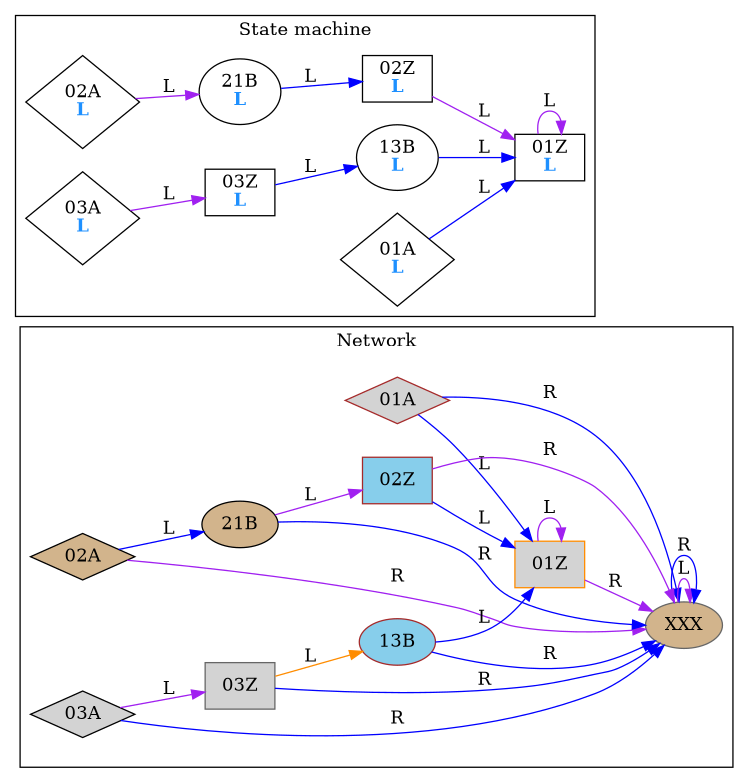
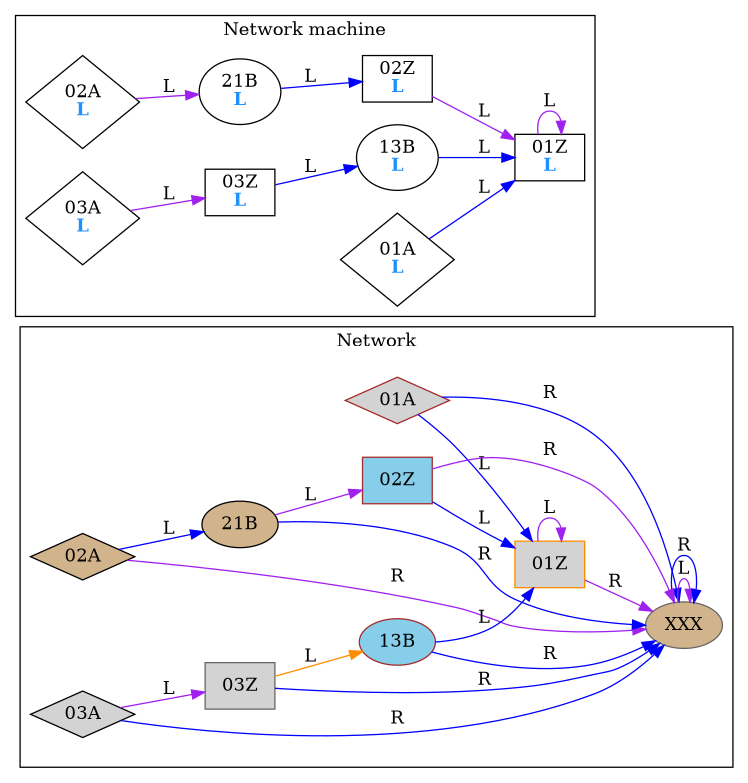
  digraph {
    rankdir=LR
    node [shape=diamond style=filled]
    edge [color=blue]
    n1 [label="01A" fillcolor=lightgrey color=brown]
    n2 [label="01Z" shape=rect fillcolor=lightgrey color=darkorange]
    n3 [label=XXX shape=ellipse fillcolor=tan color=gray40]
    n4 [label="02A" fillcolor=tan color=black]
    n5 [label="21B" shape=ellipse fillcolor=tan color=black]
    n6 [label="02Z" shape=rect fillcolor=skyblue color=brown]
    n7 [label="03A" fillcolor=lightgrey color=black]
    n8 [label="03Z" shape=rect fillcolor=lightgrey color=gray40]
    n9 [label="13B" shape=ellipse fillcolor=skyblue color=brown]
    n10 [label=<01A<br/><font color="dodgerblue"><b>L</b></font>> style=""]
    n11 [label=<01Z<br/><font color="dodgerblue"><b>L</b></font>> shape=rect style=""]
    n12 [label=<02A<br/><font color="dodgerblue"><b>L</b></font>> style=""]
    n13 [label=<21B<br/><font color="dodgerblue"><b>L</b></font>> shape=ellipse style=""]
    n14 [label=<02Z<br/><font color="dodgerblue"><b>L</b></font>> shape=rect style=""]
    n15 [label=<03A<br/><font color="dodgerblue"><b>L</b></font>> style=""]
    n16 [label=<03Z<br/><font color="dodgerblue"><b>L</b></font>> shape=rect style=""]
    n17 [label=<13B<br/><font color="dodgerblue"><b>L</b></font>> shape=ellipse style=""]
    subgraph cluster_1 {
      color=black
      label=Network
      n1
      n2
      n3
      n4
      n5
      n6
      n7
      n8
      n9
    }
    subgraph cluster_2 {
      color=black
-     label="State machine"
+     label="Network machine"
      n10
      n11
      n12
      n13
      n14
      n15
      n16
      n17
    }
    n1 -> n2 [label=L]
    n1 -> n3 [label=R]
    n2 -> n2 [color=purple label=L]
    n2 -> n3 [color=purple label=R]
    n3 -> n3 [color=purple label=L]
    n3 -> n3 [label=R]
    n4 -> n3 [color=purple label=R]
    n4 -> n5 [label=L]
    n5 -> n3 [label=R]
    n5 -> n6 [color=purple label=L]
    n6 -> n2 [label=L]
    n6 -> n3 [color=purple label=R]
    n7 -> n3 [label=R]
    n7 -> n8 [color=purple label=L]
    n8 -> n3 [label=R]
    n8 -> n9 [color=darkorange label=L]
    n9 -> n2 [label=L]
    n9 -> n3 [label=R]
    n10 -> n11 [label=L]
    n11 -> n11 [label=L color=purple]
    n12 -> n13 [label=L color=purple]
    n13 -> n14 [label=L]
    n14 -> n11 [label=L color=purple]
    n15 -> n16 [label=L color=purple]
    n16 -> n17 [label=L]
    n17 -> n11 [label=L]
  }
